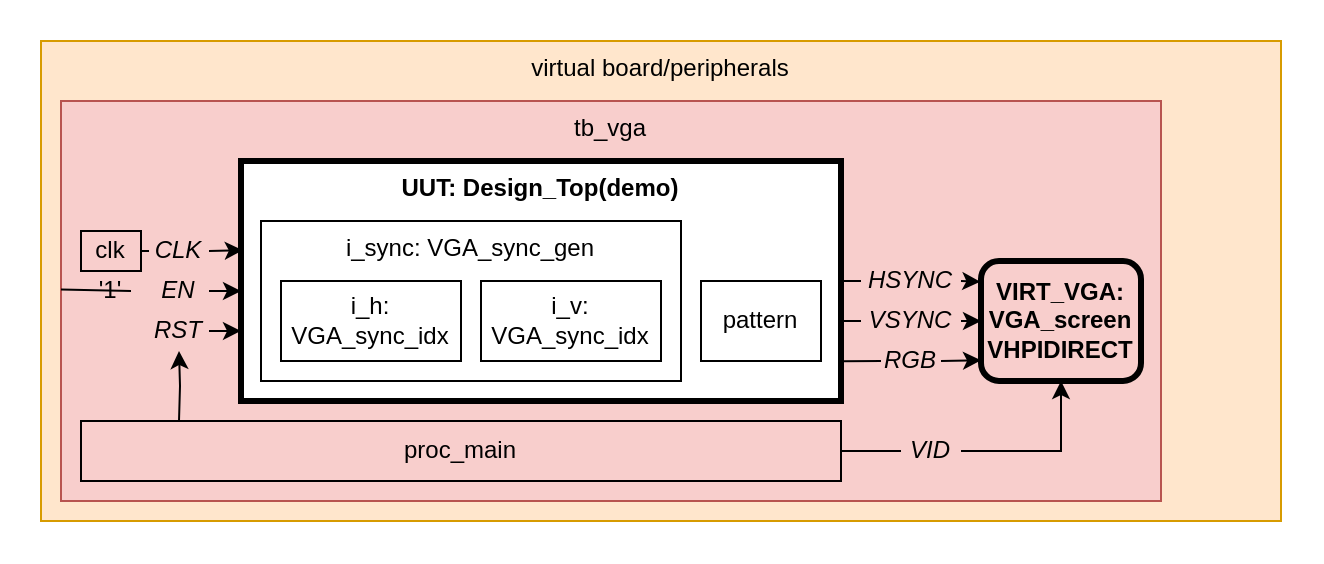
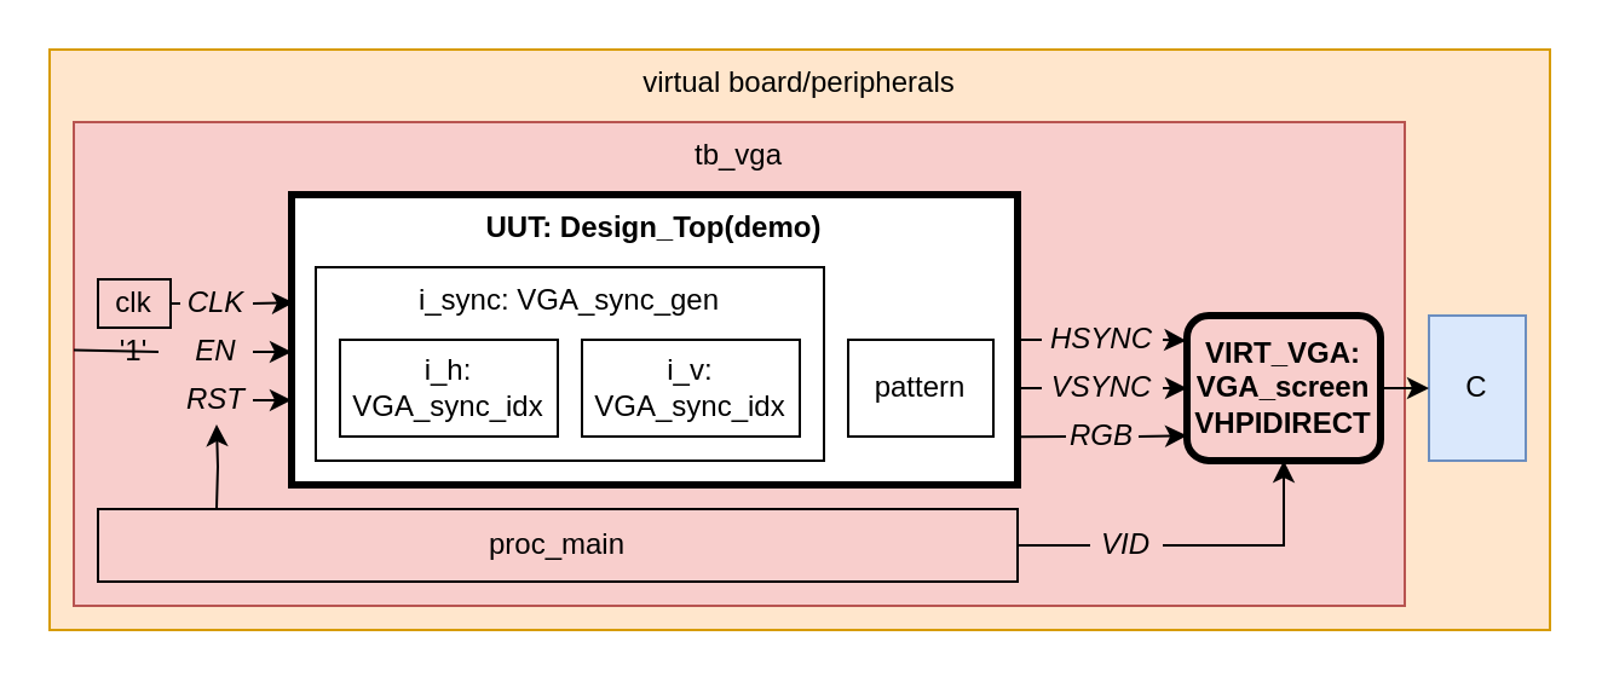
  <mxCell id="0" />
  <mxCell id="1" parent="0" />
  <mxCell id="2" value="virtual board/peripherals" style="rounded=0;whiteSpace=wrap;html=1;verticalAlign=top;fillColor=#ffe6cc;strokeColor=#d79b00;" vertex="1" parent="1"><mxGeometry x="20" y="20" width="620" height="240" as="geometry" /></mxCell>
  <mxCell id="3" value="tb_vga" style="rounded=0;whiteSpace=wrap;html=1;strokeColor=#b85450;fillColor=#f8cecc;align=center;verticalAlign=top;" vertex="1" parent="1"><mxGeometry x="30" y="50" width="550" height="200" as="geometry" /></mxCell>
  <mxCell id="4" value="clk" style="rounded=0;whiteSpace=wrap;html=1;strokeColor=#000000;fillColor=none;align=center;" vertex="1" parent="1"><mxGeometry x="40" y="115" width="30" height="20" as="geometry" /></mxCell>
  <mxCell id="5" value="proc_main" style="rounded=0;whiteSpace=wrap;html=1;strokeColor=#000000;fillColor=none;align=center;" vertex="1" parent="1"><mxGeometry x="40" y="210" width="380" height="30" as="geometry" /></mxCell>
  <mxCell id="6" value="VIRT_VGA: VGA_screen&lt;br&gt;VHPIDIRECT" style="whiteSpace=wrap;html=1;strokeColor=#000000;fillColor=none;align=center;strokeWidth=3;fontStyle=1;rounded=1;" vertex="1" parent="1"><mxGeometry x="490" y="130" width="80" height="60" as="geometry" /></mxCell>
  <mxCell id="7" value="UUT: Design_Top(demo)" style="rounded=0;whiteSpace=wrap;html=1;align=center;verticalAlign=top;fontStyle=1;strokeWidth=3;" vertex="1" parent="1"><mxGeometry x="120" y="80" width="300" height="120" as="geometry" /></mxCell>
  <mxCell id="8" value="i_sync: VGA_sync_gen" style="rounded=0;whiteSpace=wrap;html=1;strokeColor=#000000;fillColor=#ffffff;align=center;verticalAlign=top;" vertex="1" parent="1"><mxGeometry x="130" y="110" width="210" height="80" as="geometry" /></mxCell>
  <mxCell id="9" value="pattern" style="rounded=0;whiteSpace=wrap;html=1;strokeColor=#000000;fillColor=none;align=center;" vertex="1" parent="1"><mxGeometry x="350" y="140" width="60" height="40" as="geometry" /></mxCell>
  <mxCell id="10" value="&lt;span style=&quot;white-space: normal&quot;&gt;i_h:&lt;br&gt;VGA_sync_idx&lt;/span&gt;" style="rounded=0;whiteSpace=wrap;html=1;strokeColor=#000000;fillColor=#ffffff;align=center;" vertex="1" parent="1"><mxGeometry x="140" y="140" width="90" height="40" as="geometry" /></mxCell>
  <mxCell id="11" value="i_v:&lt;br&gt;VGA_sync_idx" style="rounded=0;whiteSpace=wrap;html=1;strokeColor=#000000;fillColor=#ffffff;align=center;" vertex="1" parent="1"><mxGeometry x="240" y="140" width="90" height="40" as="geometry" /></mxCell>
  <mxCell id="12" value="&lt;i&gt;CLK&lt;/i&gt;" style="rounded=0;whiteSpace=wrap;html=1;strokeColor=none;fillColor=none;align=center;" vertex="1" parent="1"><mxGeometry x="74" y="115" width="30" height="20" as="geometry" /></mxCell>
  <mxCell id="13" value="" style="endArrow=none;html=1;entryX=0;entryY=0.5;entryDx=0;entryDy=0;exitX=1;exitY=0.5;exitDx=0;exitDy=0;endFill=0;" edge="1" parent="1" source="4" target="12"><mxGeometry width="50" height="50" relative="1" as="geometry"><mxPoint x="-376" y="85" as="sourcePoint" /><mxPoint x="-326" y="35" as="targetPoint" /></mxGeometry></mxCell>
  <mxCell id="14" value="&lt;i&gt;EN&lt;/i&gt;" style="rounded=0;whiteSpace=wrap;html=1;strokeColor=none;fillColor=none;align=center;" vertex="1" parent="1"><mxGeometry x="74" y="135" width="30" height="20" as="geometry" /></mxCell>
  <mxCell id="15" value="" style="endArrow=classic;html=1;exitX=1;exitY=0.5;exitDx=0;exitDy=0;entryX=0;entryY=0.542;entryDx=0;entryDy=0;entryPerimeter=0;" edge="1" parent="1" source="14"><mxGeometry width="50" height="50" relative="1" as="geometry"><mxPoint x="0" y="170" as="sourcePoint" /><mxPoint x="120" y="145.04" as="targetPoint" /></mxGeometry></mxCell>
  <mxCell id="16" value="" style="endArrow=classic;html=1;exitX=1;exitY=0.5;exitDx=0;exitDy=0;entryX=0.003;entryY=0.372;entryDx=0;entryDy=0;entryPerimeter=0;" edge="1" parent="1" source="12"><mxGeometry width="50" height="50" relative="1" as="geometry"><mxPoint x="0" y="190" as="sourcePoint" /><mxPoint x="120.9" y="124.64" as="targetPoint" /></mxGeometry></mxCell>
  <mxCell id="17" value="&lt;i&gt;RST&lt;/i&gt;" style="rounded=0;whiteSpace=wrap;html=1;strokeColor=none;fillColor=none;align=center;" vertex="1" parent="1"><mxGeometry x="74" y="155" width="30" height="20" as="geometry" /></mxCell>
  <mxCell id="18" value="" style="endArrow=classic;html=1;exitX=1;exitY=0.5;exitDx=0;exitDy=0;entryX=0;entryY=0.708;entryDx=0;entryDy=0;entryPerimeter=0;" edge="1" parent="1" source="17"><mxGeometry width="50" height="50" relative="1" as="geometry"><mxPoint x="18" y="180" as="sourcePoint" /><mxPoint x="120" y="164.96" as="targetPoint" /></mxGeometry></mxCell>
  <mxCell id="19" value="" style="endArrow=classic;html=1;entryX=0.5;entryY=1;entryDx=0;entryDy=0;edgeStyle=orthogonalEdgeStyle;rounded=0;" edge="1" parent="1" target="17"><mxGeometry width="50" height="50" relative="1" as="geometry"><mxPoint x="89" y="210" as="sourcePoint" /><mxPoint x="54" y="190" as="targetPoint" /></mxGeometry></mxCell>
  <mxCell id="20" value="&lt;i&gt;HSYNC&lt;/i&gt;" style="rounded=0;whiteSpace=wrap;html=1;strokeColor=none;fillColor=none;align=center;" vertex="1" parent="1"><mxGeometry x="430" y="130" width="50" height="20" as="geometry" /></mxCell>
  <mxCell id="21" value="&lt;i&gt;VSYNC&lt;/i&gt;" style="rounded=0;whiteSpace=wrap;html=1;strokeColor=none;fillColor=none;align=center;" vertex="1" parent="1"><mxGeometry x="430" y="150" width="50" height="20" as="geometry" /></mxCell>
  <mxCell id="22" value="" style="endArrow=classic;html=1;exitX=1;exitY=0.5;exitDx=0;exitDy=0;entryX=0;entryY=0.5;entryDx=0;entryDy=0;" edge="1" parent="1" source="21" target="6"><mxGeometry width="50" height="50" relative="1" as="geometry"><mxPoint x="461" y="185" as="sourcePoint" /><mxPoint x="550" y="40" as="targetPoint" /></mxGeometry></mxCell>
  <mxCell id="23" value="" style="endArrow=classic;html=1;exitX=1;exitY=0.5;exitDx=0;exitDy=0;entryX=-0.004;entryY=0.172;entryDx=0;entryDy=0;entryPerimeter=0;" edge="1" parent="1" source="20" target="6"><mxGeometry width="50" height="50" relative="1" as="geometry"><mxPoint x="461" y="205" as="sourcePoint" /><mxPoint x="510" y="60" as="targetPoint" /></mxGeometry></mxCell>
  <mxCell id="24" value="&lt;i&gt;RGB&lt;/i&gt;" style="rounded=0;whiteSpace=wrap;html=1;strokeColor=none;fillColor=none;align=center;" vertex="1" parent="1"><mxGeometry x="440" y="170" width="30" height="20" as="geometry" /></mxCell>
  <mxCell id="25" value="" style="endArrow=classic;html=1;exitX=1;exitY=0.5;exitDx=0;exitDy=0;entryX=0;entryY=0.828;entryDx=0;entryDy=0;entryPerimeter=0;" edge="1" parent="1" source="24" target="6"><mxGeometry width="50" height="50" relative="1" as="geometry"><mxPoint x="479" y="195" as="sourcePoint" /><mxPoint x="491" y="40" as="targetPoint" /></mxGeometry></mxCell>
  <mxCell id="26" value="'1'" style="rounded=0;whiteSpace=wrap;html=1;strokeColor=none;fillColor=none;align=center;" vertex="1" parent="1"><mxGeometry x="45" y="135" width="20" height="20" as="geometry" /></mxCell>
  <mxCell id="27" value="" style="endArrow=none;html=1;exitX=1;exitY=0.5;exitDx=0;exitDy=0;endFill=0;" edge="1" parent="1" source="26" target="3"><mxGeometry width="50" height="50" relative="1" as="geometry"><mxPoint x="75" y="135" as="sourcePoint" /><mxPoint x="84" y="135" as="targetPoint" /></mxGeometry></mxCell>
  <mxCell id="28" value="" style="endArrow=none;html=1;entryX=0;entryY=0.5;entryDx=0;entryDy=0;endFill=0;exitX=1;exitY=0.5;exitDx=0;exitDy=0;" edge="1" parent="1" source="7" target="20"><mxGeometry width="50" height="50" relative="1" as="geometry"><mxPoint x="460" y="-20" as="sourcePoint" /><mxPoint x="19" y="135" as="targetPoint" /></mxGeometry></mxCell>
  <mxCell id="29" value="" style="endArrow=none;html=1;entryX=0;entryY=0.5;entryDx=0;entryDy=0;endFill=0;exitX=0.999;exitY=0.667;exitDx=0;exitDy=0;exitPerimeter=0;" edge="1" parent="1" source="7" target="21"><mxGeometry width="50" height="50" relative="1" as="geometry"><mxPoint x="370" y="50" as="sourcePoint" /><mxPoint x="460" y="150" as="targetPoint" /></mxGeometry></mxCell>
  <mxCell id="30" value="" style="endArrow=none;html=1;entryX=0;entryY=0.5;entryDx=0;entryDy=0;endFill=0;exitX=1;exitY=0.834;exitDx=0;exitDy=0;exitPerimeter=0;" edge="1" parent="1" source="7" target="24"><mxGeometry width="50" height="50" relative="1" as="geometry"><mxPoint x="390" y="260" as="sourcePoint" /><mxPoint x="460" y="170" as="targetPoint" /></mxGeometry></mxCell>
+ <mxCell id="31" value="C" style="rounded=0;whiteSpace=wrap;html=1;verticalAlign=middle;fillColor=#dae8fc;strokeColor=#6c8ebf;" vertex="1" parent="1"><mxGeometry x="590" y="130" width="40" height="60" as="geometry" /></mxCell>
+ <mxCell id="32" value="" style="endArrow=classic;html=1;entryX=0;entryY=0.5;entryDx=0;entryDy=0;exitX=1;exitY=0.5;exitDx=0;exitDy=0;" edge="1" parent="1" source="6" target="31"><mxGeometry width="50" height="50" relative="1" as="geometry"><mxPoint x="670" y="-50" as="sourcePoint" /><mxPoint x="14" y="185" as="targetPoint" /></mxGeometry></mxCell>
  <mxCell id="33" value="&lt;i&gt;VID&lt;/i&gt;" style="rounded=0;whiteSpace=wrap;html=1;strokeColor=none;fillColor=none;align=center;" vertex="1" parent="1"><mxGeometry x="450" y="215" width="30" height="20" as="geometry" /></mxCell>
  <mxCell id="34" value="" style="endArrow=none;html=1;entryX=0;entryY=0.5;entryDx=0;entryDy=0;endFill=0;exitX=1;exitY=0.5;exitDx=0;exitDy=0;" edge="1" parent="1" source="5" target="33"><mxGeometry width="50" height="50" relative="1" as="geometry"><mxPoint x="450" y="190.08" as="sourcePoint" /><mxPoint x="470" y="190" as="targetPoint" /></mxGeometry></mxCell>
  <mxCell id="35" value="" style="endArrow=classic;html=1;exitX=1;exitY=0.5;exitDx=0;exitDy=0;entryX=0.5;entryY=1;entryDx=0;entryDy=0;edgeStyle=orthogonalEdgeStyle;rounded=0;" edge="1" parent="1" source="33" target="6"><mxGeometry width="50" height="50" relative="1" as="geometry"><mxPoint x="480" y="190" as="sourcePoint" /><mxPoint x="500" y="189.68" as="targetPoint" /></mxGeometry></mxCell>
